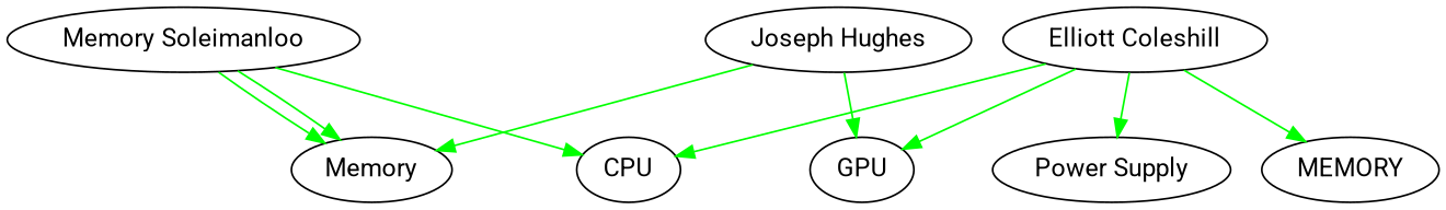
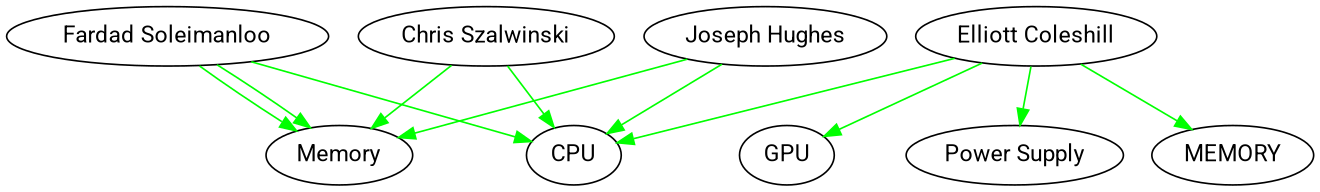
  digraph {
    fontname=Roboto
    node [fontname=Roboto]
    edge [color=green fontname=Roboto]
-   "Fardad Soleimanloo" [label="Memory Soleimanloo"]
+   "Fardad Soleimanloo"
    CPU
    Memory
    "Joseph Hughes"
+   "Chris Szalwinski"
    "Elliott Coleshill"
    GPU
    MEMORY
    "Power Supply"
    "Fardad Soleimanloo" -> CPU
    "Fardad Soleimanloo" -> Memory
    "Fardad Soleimanloo" -> Memory
-   "Joseph Hughes" -> GPU
+   "Joseph Hughes" -> CPU
    "Joseph Hughes" -> Memory
+   "Chris Szalwinski" -> CPU
+   "Chris Szalwinski" -> Memory
    "Elliott Coleshill" -> CPU
    "Elliott Coleshill" -> GPU
    "Elliott Coleshill" -> MEMORY
    "Elliott Coleshill" -> "Power Supply"
  }
